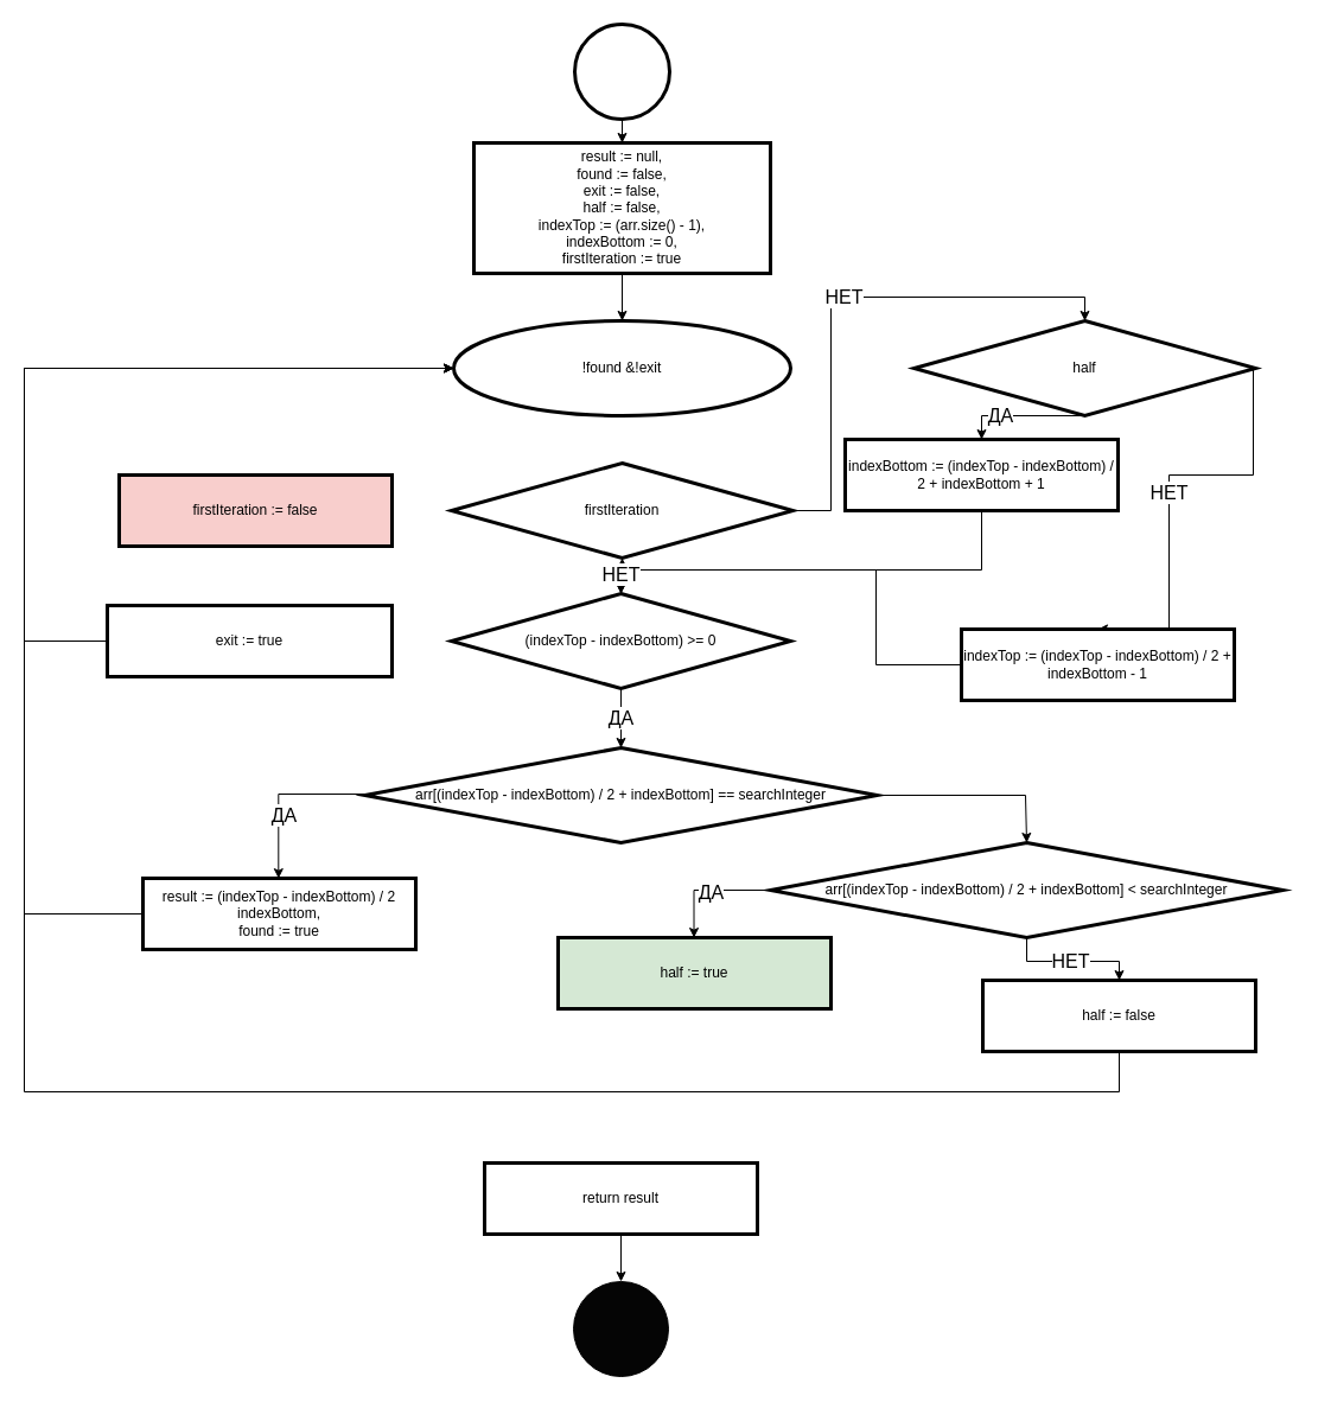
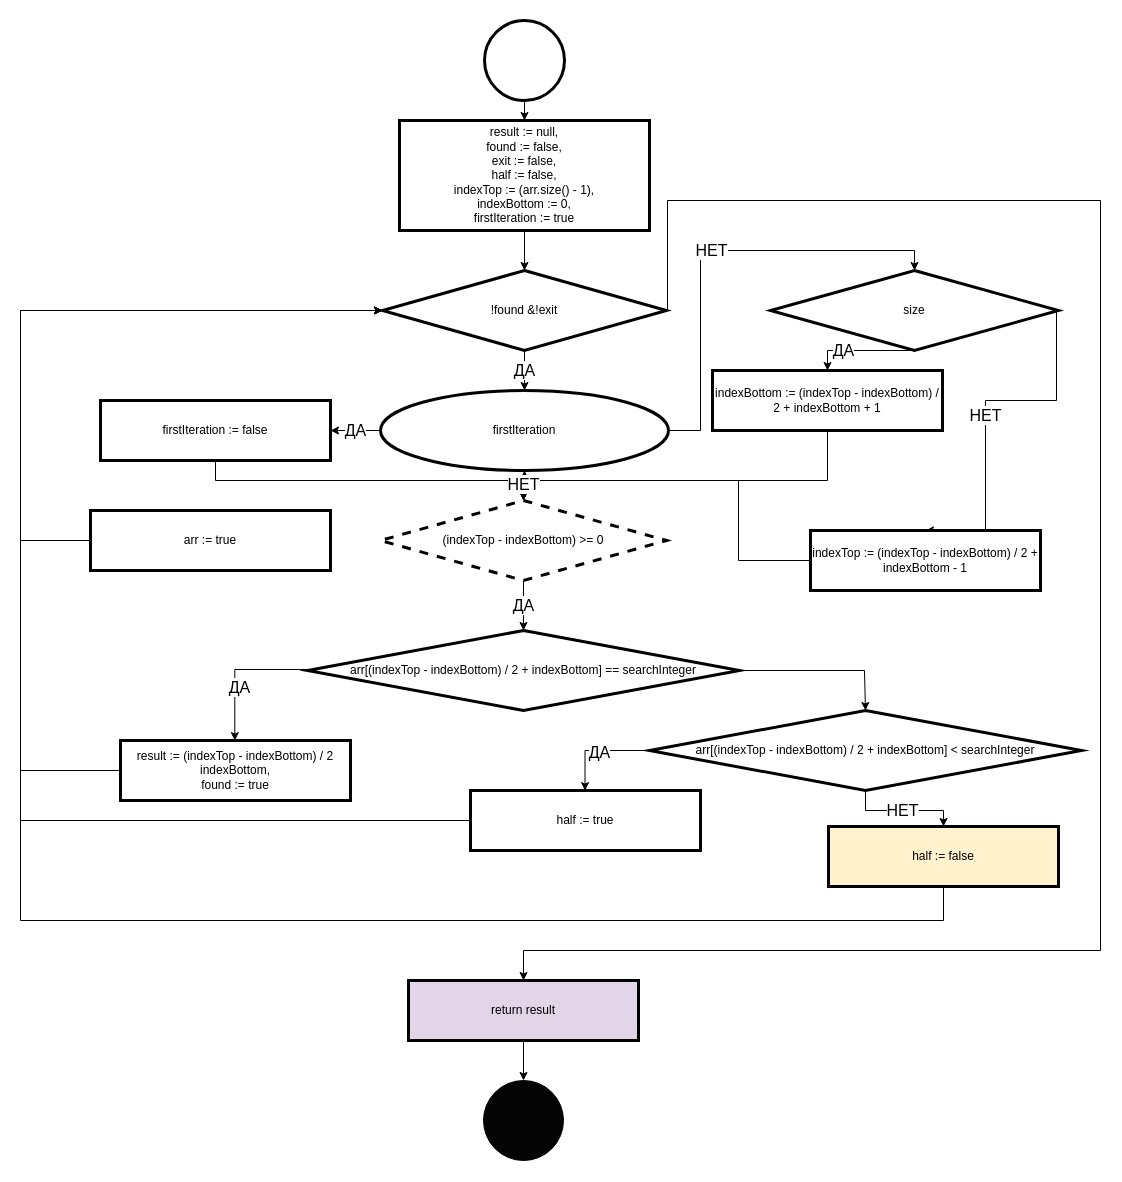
  <mxCell id="0" />
  <mxCell id="1" parent="0" />
  <mxCell id="2" style="edgeStyle=orthogonalEdgeStyle;rounded=0;orthogonalLoop=1;jettySize=auto;html=1;exitX=0.5;exitY=1;exitDx=0;exitDy=0;entryX=0.5;entryY=0;entryDx=0;entryDy=0;fontColor=#000000;" parent="1" source="3" target="6" edge="1"><mxGeometry relative="1" as="geometry" /></mxCell>
  <mxCell id="3" value="" style="ellipse;whiteSpace=wrap;html=1;aspect=fixed;strokeWidth=3;" parent="1" vertex="1"><mxGeometry x="484" y="20" width="80" height="80" as="geometry" /></mxCell>
  <mxCell id="4" value="" style="ellipse;whiteSpace=wrap;html=1;aspect=fixed;fontColor=#000000;fillColor=#050505;" parent="1" vertex="1"><mxGeometry x="483" y="1080" width="80" height="80" as="geometry" /></mxCell>
  <mxCell id="5" style="edgeStyle=orthogonalEdgeStyle;rounded=0;orthogonalLoop=1;jettySize=auto;html=1;entryX=0.5;entryY=0;entryDx=0;entryDy=0;fontColor=#000000;" parent="1" source="6" target="9" edge="1"><mxGeometry relative="1" as="geometry" /></mxCell>
  <mxCell id="6" value="result := null,&lt;br&gt;found := false,&lt;br&gt;exit := false,&lt;br&gt;half := false,&lt;br&gt;indexTop := (arr.size() - 1),&lt;br&gt;indexBottom := 0,&lt;br&gt;firstIteration := true&lt;br&gt;" style="rounded=0;whiteSpace=wrap;html=1;fillColor=#FFFFFF;fontColor=#000000;strokeWidth=3;" parent="1" vertex="1"><mxGeometry x="399" y="120" width="250" height="110" as="geometry" /></mxCell>
- <mxCell id="9" value="!found &amp;amp;!exit" style="ellipse;whiteSpace=wrap;html=1;fillColor=#FFFFFF;fontColor=#000000;strokeWidth=3;" parent="1" vertex="1"><mxGeometry x="382" y="270" width="284" height="80" as="geometry" /></mxCell>
+ <mxCell id="7" value="&lt;font style=&quot;font-size: 16px&quot;&gt;ДА&lt;/font&gt;" style="edgeStyle=orthogonalEdgeStyle;rounded=0;orthogonalLoop=1;jettySize=auto;html=1;entryX=0.5;entryY=0;entryDx=0;entryDy=0;fontColor=#000000;" parent="1" source="9" target="12" edge="1"><mxGeometry relative="1" as="geometry" /></mxCell>
+ <mxCell id="8" style="edgeStyle=orthogonalEdgeStyle;rounded=0;orthogonalLoop=1;jettySize=auto;html=1;exitX=1;exitY=0.5;exitDx=0;exitDy=0;entryX=0.5;entryY=0;entryDx=0;entryDy=0;fontColor=#000000;" parent="1" source="9" target="43" edge="1"><mxGeometry relative="1" as="geometry"><Array as="points"><mxPoint x="667" y="200" /><mxPoint x="1100" y="200" /><mxPoint x="1100" y="950" /><mxPoint x="523" y="950" /></Array></mxGeometry></mxCell>
+ <mxCell id="9" value="!found &amp;amp;!exit" style="rhombus;whiteSpace=wrap;html=1;fillColor=#FFFFFF;fontColor=#000000;strokeWidth=3;" parent="1" vertex="1"><mxGeometry x="382" y="270" width="284" height="80" as="geometry" /></mxCell>
+ <mxCell id="10" value="&lt;font style=&quot;font-size: 16px&quot;&gt;ДА&lt;/font&gt;" style="edgeStyle=orthogonalEdgeStyle;rounded=0;orthogonalLoop=1;jettySize=auto;html=1;entryX=1;entryY=0.5;entryDx=0;entryDy=0;fontColor=#000000;" parent="1" source="12" target="14" edge="1"><mxGeometry relative="1" as="geometry" /></mxCell>
  <mxCell id="11" value="&lt;font style=&quot;font-size: 16px&quot;&gt;НЕТ&lt;/font&gt;" style="edgeStyle=orthogonalEdgeStyle;rounded=0;orthogonalLoop=1;jettySize=auto;html=1;entryX=0.5;entryY=0;entryDx=0;entryDy=0;fontColor=#000000;" parent="1" source="12" target="18" edge="1"><mxGeometry relative="1" as="geometry"><Array as="points"><mxPoint x="700" y="430" /><mxPoint x="700" y="250" /><mxPoint x="914" y="250" /></Array></mxGeometry></mxCell>
- <mxCell id="12" value="firstIteration" style="rhombus;whiteSpace=wrap;html=1;fillColor=#FFFFFF;fontColor=#000000;strokeWidth=3;" parent="1" vertex="1"><mxGeometry x="380" y="390" width="288" height="80" as="geometry" /></mxCell>
- <mxCell id="14" value="firstIteration := false" style="rounded=0;whiteSpace=wrap;html=1;fillColor=#f8cecc;fontColor=#000000;strokeWidth=3;" parent="1" vertex="1"><mxGeometry x="100" y="400" width="230" height="60" as="geometry" /></mxCell>
+ <mxCell id="12" value="firstIteration" style="ellipse;whiteSpace=wrap;html=1;fillColor=#FFFFFF;fontColor=#000000;strokeWidth=3;" parent="1" vertex="1"><mxGeometry x="380" y="390" width="288" height="80" as="geometry" /></mxCell>
+ <mxCell id="13" style="edgeStyle=orthogonalEdgeStyle;rounded=0;orthogonalLoop=1;jettySize=auto;html=1;fontColor=#000000;entryX=0.5;entryY=0;entryDx=0;entryDy=0;" parent="1" source="14" target="25" edge="1"><mxGeometry relative="1" as="geometry"><Array as="points"><mxPoint x="215" y="480" /><mxPoint x="523" y="480" /></Array></mxGeometry></mxCell>
+ <mxCell id="14" value="firstIteration := false" style="rounded=0;whiteSpace=wrap;html=1;fillColor=#FFFFFF;fontColor=#000000;strokeWidth=3;" parent="1" vertex="1"><mxGeometry x="100" y="400" width="230" height="60" as="geometry" /></mxCell>
  <mxCell id="15" style="edgeStyle=orthogonalEdgeStyle;rounded=0;orthogonalLoop=1;jettySize=auto;html=1;fontColor=#000000;exitX=0.5;exitY=1;exitDx=0;exitDy=0;" parent="1" source="18" target="20" edge="1"><mxGeometry relative="1" as="geometry"><Array as="points"><mxPoint x="827" y="350" /></Array></mxGeometry></mxCell>
  <mxCell id="16" value="&lt;font style=&quot;font-size: 16px&quot;&gt;ДА&lt;/font&gt;" style="text;html=1;resizable=0;points=[];align=center;verticalAlign=middle;labelBackgroundColor=#ffffff;fontColor=#000000;" parent="15" vertex="1" connectable="0"><mxGeometry x="0.346" y="-1" relative="1" as="geometry"><mxPoint as="offset" /></mxGeometry></mxCell>
  <mxCell id="17" value="&lt;font style=&quot;font-size: 16px&quot;&gt;НЕТ&lt;/font&gt;" style="edgeStyle=orthogonalEdgeStyle;rounded=0;orthogonalLoop=1;jettySize=auto;html=1;entryX=0.5;entryY=0;entryDx=0;entryDy=0;fontColor=#000000;" parent="1" source="18" target="22" edge="1"><mxGeometry relative="1" as="geometry"><Array as="points"><mxPoint x="1056" y="400" /><mxPoint x="985" y="400" /><mxPoint x="985" y="529" /></Array></mxGeometry></mxCell>
- <mxCell id="18" value="half&lt;br&gt;" style="rhombus;whiteSpace=wrap;html=1;fillColor=#FFFFFF;fontColor=#000000;strokeWidth=3;" parent="1" vertex="1"><mxGeometry x="770" y="270" width="288" height="80" as="geometry" /></mxCell>
+ <mxCell id="18" value="size&lt;br&gt;" style="rhombus;whiteSpace=wrap;html=1;fillColor=#FFFFFF;fontColor=#000000;strokeWidth=3;" parent="1" vertex="1"><mxGeometry x="770" y="270" width="288" height="80" as="geometry" /></mxCell>
  <mxCell id="19" style="edgeStyle=orthogonalEdgeStyle;rounded=0;orthogonalLoop=1;jettySize=auto;html=1;entryX=0.5;entryY=0;entryDx=0;entryDy=0;fontColor=#000000;" parent="1" source="20" target="25" edge="1"><mxGeometry relative="1" as="geometry"><Array as="points"><mxPoint x="827" y="480" /><mxPoint x="523" y="480" /></Array></mxGeometry></mxCell>
  <mxCell id="20" value="indexBottom := (indexTop - indexBottom) / 2 + indexBottom + 1&lt;br&gt;" style="rounded=0;whiteSpace=wrap;html=1;fillColor=#FFFFFF;fontColor=#000000;strokeWidth=3;" parent="1" vertex="1"><mxGeometry x="712" y="370" width="230" height="60" as="geometry" /></mxCell>
  <mxCell id="21" style="edgeStyle=orthogonalEdgeStyle;rounded=0;orthogonalLoop=1;jettySize=auto;html=1;entryX=0.5;entryY=0;entryDx=0;entryDy=0;fontColor=#000000;" parent="1" source="22" target="25" edge="1"><mxGeometry relative="1" as="geometry" /></mxCell>
  <mxCell id="22" value="indexTop := (indexTop - indexBottom) / 2 + indexBottom - 1" style="rounded=0;whiteSpace=wrap;html=1;fillColor=#FFFFFF;fontColor=#000000;strokeWidth=3;" parent="1" vertex="1"><mxGeometry x="810" y="530" width="230" height="60" as="geometry" /></mxCell>
  <mxCell id="23" value="&lt;font style=&quot;font-size: 16px&quot;&gt;НЕТ&lt;/font&gt;" style="edgeStyle=orthogonalEdgeStyle;rounded=0;orthogonalLoop=1;jettySize=auto;html=1;fontColor=#000000;" parent="1" source="25" target="12" edge="1"><mxGeometry relative="1" as="geometry" /></mxCell>
  <mxCell id="24" value="&lt;font style=&quot;font-size: 16px&quot;&gt;ДА&lt;/font&gt;" style="edgeStyle=orthogonalEdgeStyle;rounded=0;orthogonalLoop=1;jettySize=auto;html=1;fontColor=#000000;" parent="1" source="25" target="31" edge="1"><mxGeometry relative="1" as="geometry" /></mxCell>
- <mxCell id="25" value="(indexTop - indexBottom) &amp;gt;= 0" style="rhombus;whiteSpace=wrap;html=1;fillColor=#FFFFFF;fontColor=#000000;strokeWidth=3;" parent="1" vertex="1"><mxGeometry x="380" y="500" width="286" height="80" as="geometry" /></mxCell>
+ <mxCell id="25" value="(indexTop - indexBottom) &amp;gt;= 0" style="rhombus;whiteSpace=wrap;html=1;fillColor=#FFFFFF;fontColor=#000000;strokeWidth=3;dashed=1;" parent="1" vertex="1"><mxGeometry x="380" y="500" width="286" height="80" as="geometry" /></mxCell>
  <mxCell id="26" style="edgeStyle=orthogonalEdgeStyle;rounded=0;orthogonalLoop=1;jettySize=auto;html=1;entryX=0;entryY=0.5;entryDx=0;entryDy=0;fontColor=#000000;" parent="1" source="27" target="9" edge="1"><mxGeometry relative="1" as="geometry"><Array as="points"><mxPoint x="20" y="540" /><mxPoint x="20" y="310" /></Array></mxGeometry></mxCell>
- <mxCell id="27" value="exit := true" style="rounded=0;whiteSpace=wrap;html=1;fillColor=#FFFFFF;fontColor=#000000;strokeWidth=3;" parent="1" vertex="1"><mxGeometry x="90" y="510" width="240" height="60" as="geometry" /></mxCell>
+ <mxCell id="27" value="arr := true" style="rounded=0;whiteSpace=wrap;html=1;fillColor=#FFFFFF;fontColor=#000000;strokeWidth=3;" parent="1" vertex="1"><mxGeometry x="90" y="510" width="240" height="60" as="geometry" /></mxCell>
  <mxCell id="28" style="edgeStyle=orthogonalEdgeStyle;rounded=0;orthogonalLoop=1;jettySize=auto;html=1;entryX=0.497;entryY=0.002;entryDx=0;entryDy=0;fontColor=#000000;entryPerimeter=0;" parent="1" source="31" target="33" edge="1"><mxGeometry relative="1" as="geometry"><Array as="points"><mxPoint x="234" y="669" /></Array></mxGeometry></mxCell>
  <mxCell id="29" value="&lt;font style=&quot;font-size: 16px&quot;&gt;ДА&lt;/font&gt;" style="text;html=1;resizable=0;points=[];align=center;verticalAlign=middle;labelBackgroundColor=#ffffff;fontColor=#000000;" parent="28" vertex="1" connectable="0"><mxGeometry x="-0.003" y="17" relative="1" as="geometry"><mxPoint as="offset" /></mxGeometry></mxCell>
  <mxCell id="30" style="edgeStyle=orthogonalEdgeStyle;rounded=0;orthogonalLoop=1;jettySize=auto;html=1;entryX=0.5;entryY=0;entryDx=0;entryDy=0;fontColor=#000000;exitX=1;exitY=0.5;exitDx=0;exitDy=0;" parent="1" source="31" target="37" edge="1"><mxGeometry relative="1" as="geometry"><Array as="points"><mxPoint x="864" y="670" /></Array></mxGeometry></mxCell>
  <mxCell id="31" value="arr[(indexTop - indexBottom) / 2 + indexBottom] == searchInteger" style="rhombus;whiteSpace=wrap;html=1;fillColor=#FFFFFF;fontColor=#000000;strokeWidth=3;" parent="1" vertex="1"><mxGeometry x="307" y="630" width="432" height="80" as="geometry" /></mxCell>
  <mxCell id="32" style="edgeStyle=orthogonalEdgeStyle;rounded=0;orthogonalLoop=1;jettySize=auto;html=1;entryX=0;entryY=0.5;entryDx=0;entryDy=0;fontColor=#000000;" parent="1" source="33" target="9" edge="1"><mxGeometry relative="1" as="geometry"><Array as="points"><mxPoint x="20" y="770" /><mxPoint x="20" y="310" /></Array></mxGeometry></mxCell>
  <mxCell id="33" value="result := (indexTop - indexBottom) / 2 indexBottom,&lt;br&gt;found := true&lt;br&gt;" style="rounded=0;whiteSpace=wrap;html=1;fillColor=#FFFFFF;fontColor=#000000;strokeWidth=3;" parent="1" vertex="1"><mxGeometry x="120" y="740" width="230" height="60" as="geometry" /></mxCell>
  <mxCell id="34" style="edgeStyle=orthogonalEdgeStyle;rounded=0;orthogonalLoop=1;jettySize=auto;html=1;entryX=0.498;entryY=0.002;entryDx=0;entryDy=0;fontColor=#000000;entryPerimeter=0;" parent="1" source="37" target="39" edge="1"><mxGeometry relative="1" as="geometry"><Array as="points"><mxPoint x="585" y="750" /></Array></mxGeometry></mxCell>
  <mxCell id="35" value="&lt;font style=&quot;font-size: 16px&quot;&gt;ДА&lt;/font&gt;" style="text;html=1;resizable=0;points=[];align=center;verticalAlign=middle;labelBackgroundColor=#ffffff;fontColor=#000000;" parent="34" vertex="1" connectable="0"><mxGeometry x="-0.031" y="1" relative="1" as="geometry"><mxPoint as="offset" /></mxGeometry></mxCell>
  <mxCell id="36" value="&lt;font style=&quot;font-size: 16px&quot;&gt;НЕТ&lt;/font&gt;" style="edgeStyle=orthogonalEdgeStyle;rounded=0;orthogonalLoop=1;jettySize=auto;html=1;exitX=0.5;exitY=1;exitDx=0;exitDy=0;entryX=0.5;entryY=0;entryDx=0;entryDy=0;fontColor=#000000;" parent="1" source="37" target="41" edge="1"><mxGeometry relative="1" as="geometry" /></mxCell>
  <mxCell id="37" value="arr[(indexTop - indexBottom) / 2 + indexBottom] &amp;lt; searchInteger" style="rhombus;whiteSpace=wrap;html=1;fillColor=#FFFFFF;fontColor=#000000;strokeWidth=3;" parent="1" vertex="1"><mxGeometry x="649" y="710" width="432" height="80" as="geometry" /></mxCell>
- <mxCell id="39" value="half := true" style="rounded=0;whiteSpace=wrap;html=1;fillColor=#d5e8d4;fontColor=#000000;strokeWidth=3;" parent="1" vertex="1"><mxGeometry x="470" y="790" width="230" height="60" as="geometry" /></mxCell>
- <mxCell id="40" style="edgeStyle=orthogonalEdgeStyle;rounded=0;orthogonalLoop=1;jettySize=auto;html=1;fontColor=#000000;entryX=0;entryY=0.5;entryDx=0;entryDy=0;" parent="1" source="41" edge="1" target="9"><mxGeometry relative="1" as="geometry"><mxPoint x="380" y="310" as="targetPoint" /><Array as="points"><mxPoint x="943" y="920" /><mxPoint x="20" y="920" /><mxPoint x="20" y="310" /></Array></mxGeometry></mxCell>
- <mxCell id="41" value="half := false" style="rounded=0;whiteSpace=wrap;html=1;fillColor=#FFFFFF;fontColor=#000000;strokeWidth=3;" parent="1" vertex="1"><mxGeometry x="828" y="826" width="230" height="60" as="geometry" /></mxCell>
+ <mxCell id="38" style="edgeStyle=orthogonalEdgeStyle;rounded=0;orthogonalLoop=1;jettySize=auto;html=1;entryX=0;entryY=0.5;entryDx=0;entryDy=0;fontColor=#000000;" parent="1" source="39" target="9" edge="1"><mxGeometry relative="1" as="geometry"><Array as="points"><mxPoint x="20" y="820" /><mxPoint x="20" y="310" /></Array></mxGeometry></mxCell>
+ <mxCell id="39" value="half := true" style="rounded=0;whiteSpace=wrap;html=1;fillColor=#FFFFFF;fontColor=#000000;strokeWidth=3;" parent="1" vertex="1"><mxGeometry x="470" y="790" width="230" height="60" as="geometry" /></mxCell>
+ <mxCell id="40" style="edgeStyle=orthogonalEdgeStyle;rounded=0;orthogonalLoop=1;jettySize=auto;html=1;fontColor=#000000;entryX=0;entryY=0.5;entryDx=0;entryDy=0;endArrow=none;" parent="1" source="41" edge="1" target="9"><mxGeometry relative="1" as="geometry"><mxPoint x="380" y="310" as="targetPoint" /><Array as="points"><mxPoint x="943" y="920" /><mxPoint x="20" y="920" /><mxPoint x="20" y="310" /></Array></mxGeometry></mxCell>
+ <mxCell id="41" value="half := false" style="rounded=0;whiteSpace=wrap;html=1;fillColor=#fff2cc;fontColor=#000000;strokeWidth=3;" parent="1" vertex="1"><mxGeometry x="828" y="826" width="230" height="60" as="geometry" /></mxCell>
  <mxCell id="42" style="edgeStyle=orthogonalEdgeStyle;rounded=0;orthogonalLoop=1;jettySize=auto;html=1;entryX=0.5;entryY=0;entryDx=0;entryDy=0;fontColor=#000000;" parent="1" source="43" target="4" edge="1"><mxGeometry relative="1" as="geometry" /></mxCell>
- <mxCell id="43" value="return result" style="rounded=0;whiteSpace=wrap;html=1;fillColor=#FFFFFF;fontColor=#000000;strokeWidth=3;" parent="1" vertex="1"><mxGeometry x="408" y="980" width="230" height="60" as="geometry" /></mxCell>
+ <mxCell id="43" value="return result" style="rounded=0;whiteSpace=wrap;html=1;fillColor=#e1d5e7;fontColor=#000000;strokeWidth=3;" parent="1" vertex="1"><mxGeometry x="408" y="980" width="230" height="60" as="geometry" /></mxCell>
